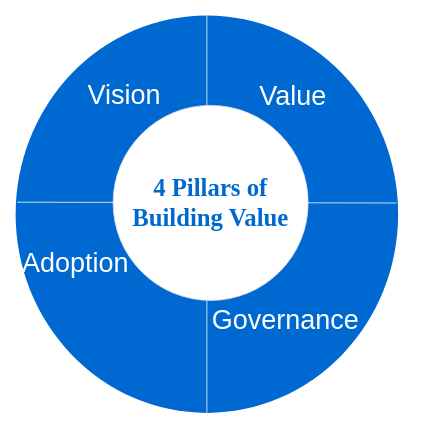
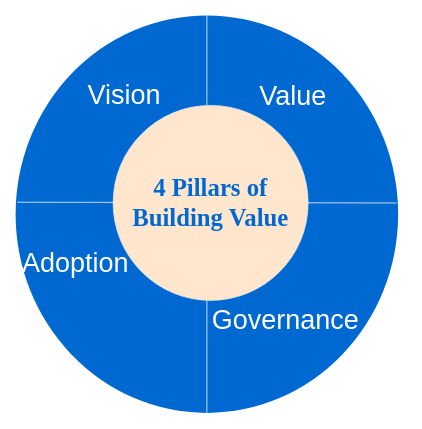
  <mxCell id="0" />
  <mxCell id="1" parent="0" />
  <mxCell id="2" value="Visols" style="ellipse;whiteSpace=wrap;html=1;rounded=0;shadow=0;comic=0;strokeWidth=1;fontFamily=Verdana;fontSize=14;strokeColor=none;fillColor=#0069D1;" parent="1" vertex="1"><mxGeometry x="20" y="20" width="510" height="530" as="geometry" /></mxCell>
  <mxCell id="3" value="" style="endArrow=none;html=1;rounded=0;entryX=0.996;entryY=0.472;entryDx=0;entryDy=0;strokeColor=#FFFFFF;entryPerimeter=0;exitX=0.004;exitY=0.47;exitDx=0;exitDy=0;exitPerimeter=0;" edge="1" parent="1" source="2" target="2"><mxGeometry width="50" height="50" relative="1" as="geometry"><mxPoint x="30" y="280" as="sourcePoint" /><mxPoint x="90" y="210" as="targetPoint" /></mxGeometry></mxCell>
  <mxCell id="4" value="" style="endArrow=none;html=1;rounded=0;entryX=1;entryY=0.5;entryDx=0;entryDy=0;strokeColor=#FFFFFF;" edge="1" parent="1" source="2"><mxGeometry width="50" height="50" relative="1" as="geometry"><mxPoint x="40" y="280" as="sourcePoint" /><mxPoint x="540" y="280" as="targetPoint" /></mxGeometry></mxCell>
  <mxCell id="5" value="" style="endArrow=none;html=1;rounded=0;entryX=0.5;entryY=1;entryDx=0;entryDy=0;strokeColor=#FFFFFF;exitX=0.5;exitY=0;exitDx=0;exitDy=0;" edge="1" parent="1" source="2" target="2"><mxGeometry width="50" height="50" relative="1" as="geometry"><mxPoint x="40" y="280" as="sourcePoint" /><mxPoint x="540" y="280" as="targetPoint" /></mxGeometry></mxCell>
  <mxCell id="6" value="&lt;font color=&quot;#ffffff&quot; style=&quot;font-size: 36px;&quot;&gt;Value&lt;/font&gt;" style="text;strokeColor=none;align=center;fillColor=none;html=1;verticalAlign=middle;whiteSpace=wrap;rounded=0;" vertex="1" parent="1"><mxGeometry x="360" y="126" width="60" as="geometry" /></mxCell>
  <mxCell id="7" value="&lt;font color=&quot;#ffffff&quot; style=&quot;font-size: 36px;&quot;&gt;Governance&lt;/font&gt;" style="text;strokeColor=none;align=center;fillColor=none;html=1;verticalAlign=middle;whiteSpace=wrap;rounded=0;rotation=0;" vertex="1" parent="1"><mxGeometry x="350" y="400" width="60" height="50" as="geometry" /></mxCell>
  <mxCell id="8" value="&lt;font color=&quot;#ffffff&quot; style=&quot;font-size: 36px;&quot;&gt;Adoption&lt;/font&gt;" style="text;strokeColor=none;align=center;fillColor=none;html=1;verticalAlign=middle;whiteSpace=wrap;rounded=0;" vertex="1" parent="1"><mxGeometry x="70" y="325" width="60" height="50" as="geometry" /></mxCell>
  <mxCell id="9" value="&lt;font color=&quot;#ffffff&quot; style=&quot;font-size: 36px;&quot;&gt;Vision&lt;/font&gt;" style="text;strokeColor=none;align=center;fillColor=none;html=1;verticalAlign=middle;whiteSpace=wrap;rounded=0;" vertex="1" parent="1"><mxGeometry x="120" y="96" width="90" height="60" as="geometry" /></mxCell>
- <mxCell id="10" value="&lt;h2&gt;4 Pillars of Building Value&lt;/h2&gt;" style="ellipse;whiteSpace=wrap;html=1;rounded=0;shadow=0;comic=0;strokeWidth=1;fontFamily=Verdana;fontSize=22;strokeColor=#E6E6E6;fillColor=#ffffff;fontColor=#0069D1;fontStyle=1" parent="1" vertex="1"><mxGeometry x="150" y="140" width="260" height="260" as="geometry" /></mxCell>
+ <mxCell id="10" value="&lt;h2&gt;4 Pillars of Building Value&lt;/h2&gt;" style="ellipse;whiteSpace=wrap;html=1;rounded=0;shadow=0;comic=0;strokeWidth=1;fontFamily=Verdana;fontSize=22;strokeColor=#E6E6E6;fillColor=#ffe6cc;fontColor=#0069D1;fontStyle=1;" parent="1" vertex="1"><mxGeometry x="150" y="140" width="260" height="260" as="geometry" /></mxCell>
